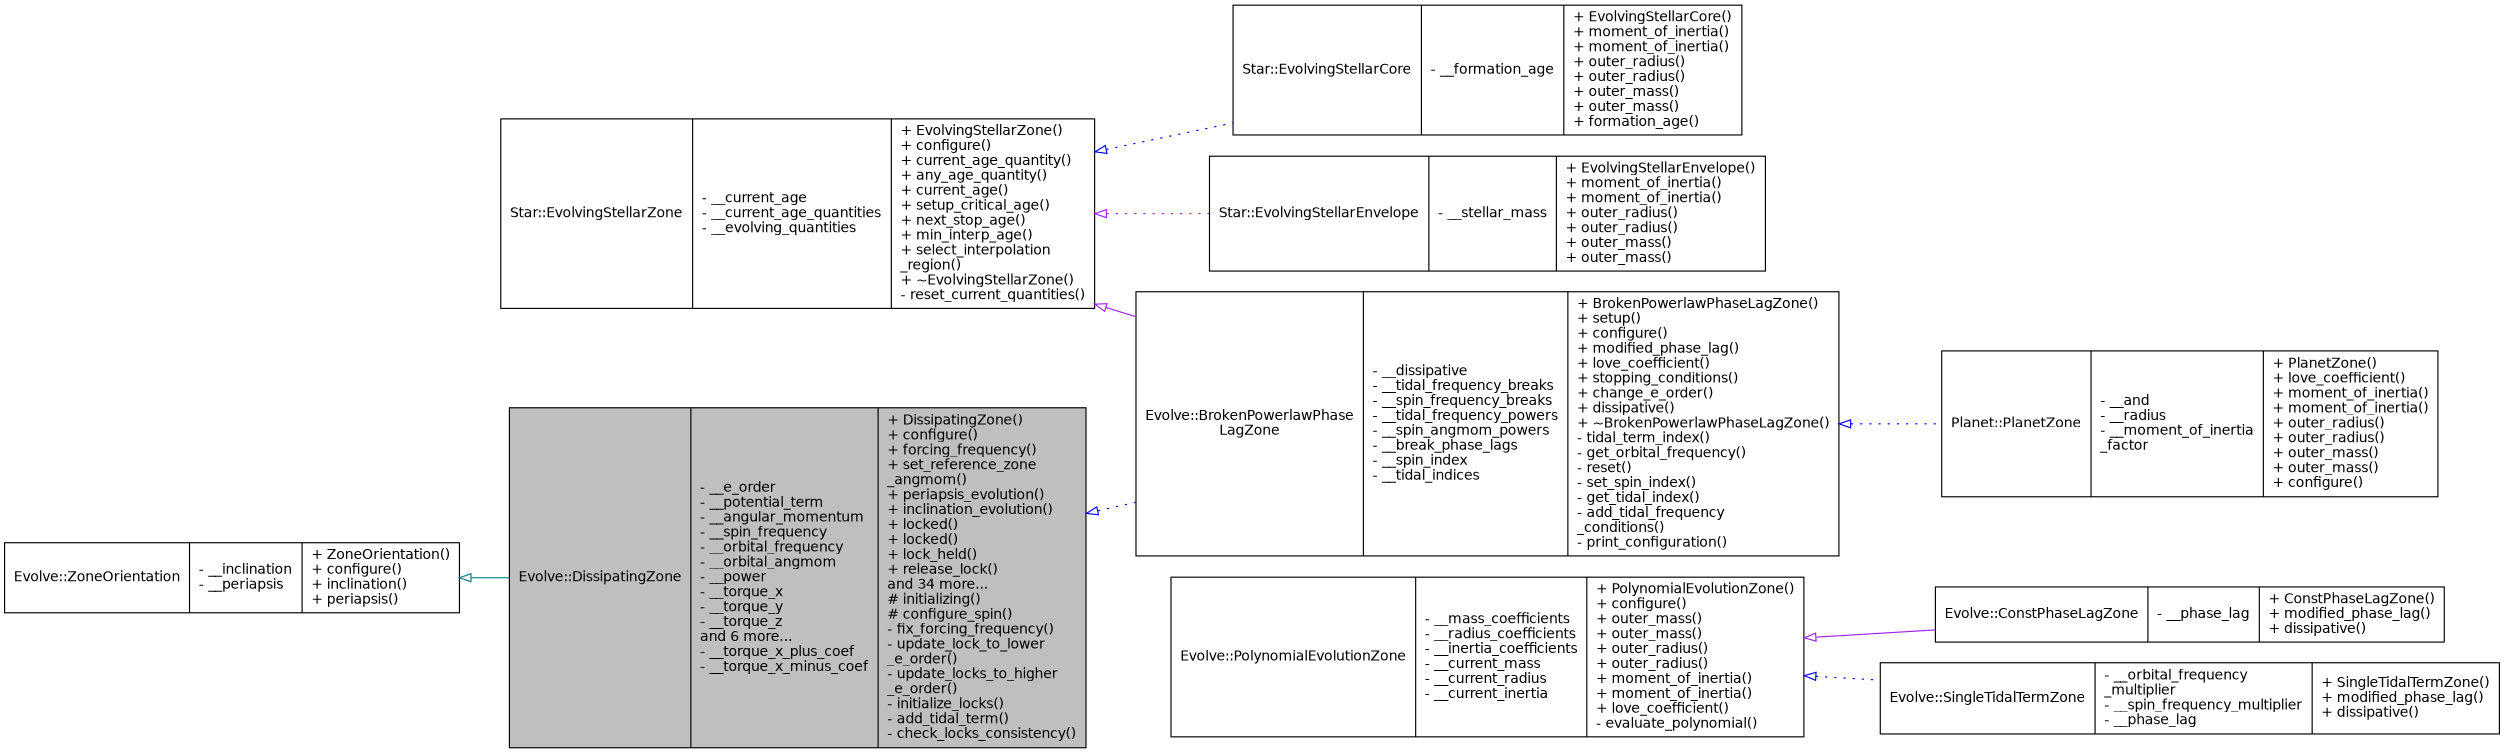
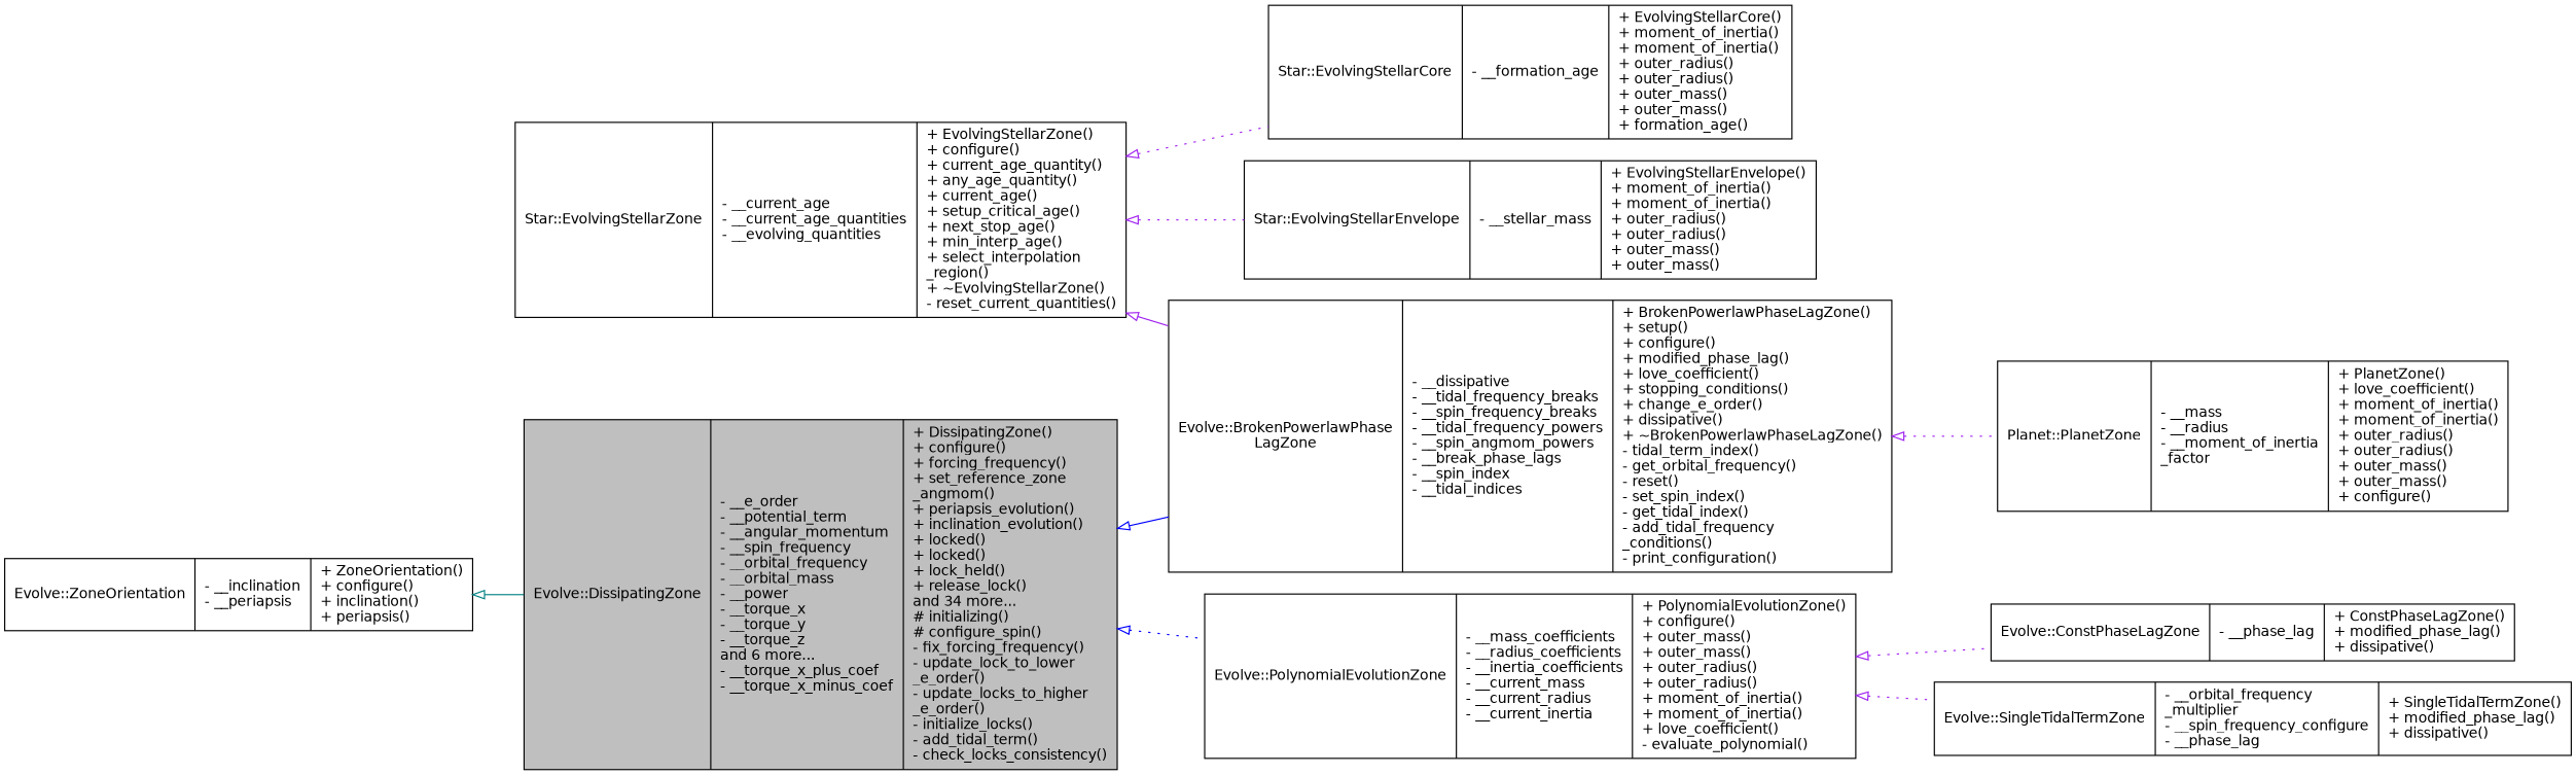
  digraph {
    rankdir=LR
    node [color=black fillcolor=white fontname=Helvetica fontsize=12 shape=record style=filled]
    edge [arrowtail=onormal color=blue dir=back fontname=Helvetica fontsize=12 labelfontname=Helvetica labelfontsize=12 style=dotted]
-   n1 [fillcolor=grey75 fontcolor=black height=0.2 label="{Evolve::DissipatingZone\n|- __e_order\l- __potential_term\l- __angular_momentum\l- __spin_frequency\l- __orbital_frequency\l- __orbital_angmom\l- __power\l- __torque_x\l- __torque_y\l- __torque_z\land 6 more...\l- __torque_x_plus_coef\l- __torque_x_minus_coef\l|+ DissipatingZone()\l+ configure()\l+ forcing_frequency()\l+ set_reference_zone\l_angmom()\l+ periapsis_evolution()\l+ inclination_evolution()\l+ locked()\l+ locked()\l+ lock_held()\l+ release_lock()\land 34 more...\l# initializing()\l# configure_spin()\l- fix_forcing_frequency()\l- update_lock_to_lower\l_e_order()\l- update_locks_to_higher\l_e_order()\l- initialize_locks()\l- add_tidal_term()\l- check_locks_consistency()\l}" width=0.4]
+   n1 [fillcolor=grey75 fontcolor=black height=0.2 label="{Evolve::DissipatingZone\n|- __e_order\l- __potential_term\l- __angular_momentum\l- __spin_frequency\l- __orbital_frequency\l- __orbital_mass\l- __power\l- __torque_x\l- __torque_y\l- __torque_z\land 6 more...\l- __torque_x_plus_coef\l- __torque_x_minus_coef\l|+ DissipatingZone()\l+ configure()\l+ forcing_frequency()\l+ set_reference_zone\l_angmom()\l+ periapsis_evolution()\l+ inclination_evolution()\l+ locked()\l+ locked()\l+ lock_held()\l+ release_lock()\land 34 more...\l# initializing()\l# configure_spin()\l- fix_forcing_frequency()\l- update_lock_to_lower\l_e_order()\l- update_locks_to_higher\l_e_order()\l- initialize_locks()\l- add_tidal_term()\l- check_locks_consistency()\l}" width=0.4]
    n2 [height=0.2 label="{Evolve::BrokenPowerlawPhase\lLagZone\n|- __dissipative\l- __tidal_frequency_breaks\l- __spin_frequency_breaks\l- __tidal_frequency_powers\l- __spin_angmom_powers\l- __break_phase_lags\l- __spin_index\l- __tidal_indices\l|+ BrokenPowerlawPhaseLagZone()\l+ setup()\l+ configure()\l+ modified_phase_lag()\l+ love_coefficient()\l+ stopping_conditions()\l+ change_e_order()\l+ dissipative()\l+ ~BrokenPowerlawPhaseLagZone()\l- tidal_term_index()\l- get_orbital_frequency()\l- reset()\l- set_spin_index()\l- get_tidal_index()\l- add_tidal_frequency\l_conditions()\l- print_configuration()\l}" width=0.4]
    n3 [height=0.2 label="{Evolve::PolynomialEvolutionZone\n|- __mass_coefficients\l- __radius_coefficients\l- __inertia_coefficients\l- __current_mass\l- __current_radius\l- __current_inertia\l|+ PolynomialEvolutionZone()\l+ configure()\l+ outer_mass()\l+ outer_mass()\l+ outer_radius()\l+ outer_radius()\l+ moment_of_inertia()\l+ moment_of_inertia()\l+ love_coefficient()\l- evaluate_polynomial()\l}" width=0.4]
-   n4 [height=0.2 label="{Planet::PlanetZone\n|- __and\l- __radius\l- __moment_of_inertia\l_factor\l|+ PlanetZone()\l+ love_coefficient()\l+ moment_of_inertia()\l+ moment_of_inertia()\l+ outer_radius()\l+ outer_radius()\l+ outer_mass()\l+ outer_mass()\l+ configure()\l}" width=0.4]
+   n4 [height=0.2 label="{Planet::PlanetZone\n|- __mass\l- __radius\l- __moment_of_inertia\l_factor\l|+ PlanetZone()\l+ love_coefficient()\l+ moment_of_inertia()\l+ moment_of_inertia()\l+ outer_radius()\l+ outer_radius()\l+ outer_mass()\l+ outer_mass()\l+ configure()\l}" width=0.4]
    n5 [height=0.2 label="{Evolve::ConstPhaseLagZone\n|- __phase_lag\l|+ ConstPhaseLagZone()\l+ modified_phase_lag()\l+ dissipative()\l}" width=0.4]
-   n6 [height=0.2 label="{Evolve::SingleTidalTermZone\n|- __orbital_frequency\l_multiplier\l- __spin_frequency_multiplier\l- __phase_lag\l|+ SingleTidalTermZone()\l+ modified_phase_lag()\l+ dissipative()\l}" width=0.4]
+   n6 [height=0.2 label="{Evolve::SingleTidalTermZone\n|- __orbital_frequency\l_multiplier\l- __spin_frequency_configure\l- __phase_lag\l|+ SingleTidalTermZone()\l+ modified_phase_lag()\l+ dissipative()\l}" width=0.4]
    n7 [height=0.2 label="{Evolve::ZoneOrientation\n|- __inclination\l- __periapsis\l|+ ZoneOrientation()\l+ configure()\l+ inclination()\l+ periapsis()\l}" width=0.4]
    n8 [height=0.2 label="{Star::EvolvingStellarZone\n|- __current_age\l- __current_age_quantities\l- __evolving_quantities\l|+ EvolvingStellarZone()\l+ configure()\l+ current_age_quantity()\l+ any_age_quantity()\l+ current_age()\l+ setup_critical_age()\l+ next_stop_age()\l+ min_interp_age()\l+ select_interpolation\l_region()\l+ ~EvolvingStellarZone()\l- reset_current_quantities()\l}" width=0.4]
    n9 [height=0.2 label="{Star::EvolvingStellarCore\n|- __formation_age\l|+ EvolvingStellarCore()\l+ moment_of_inertia()\l+ moment_of_inertia()\l+ outer_radius()\l+ outer_radius()\l+ outer_mass()\l+ outer_mass()\l+ formation_age()\l}" width=0.4]
    n10 [height=0.2 label="{Star::EvolvingStellarEnvelope\n|- __stellar_mass\l|+ EvolvingStellarEnvelope()\l+ moment_of_inertia()\l+ moment_of_inertia()\l+ outer_radius()\l+ outer_radius()\l+ outer_mass()\l+ outer_mass()\l}" width=0.4]
-   n1 -> n2
-   n2 -> n4
-   n3 -> n5 [color=purple style=solid]
-   n3 -> n6
+   n1 -> n2 [style=solid]
+   n1 -> n3
+   n2 -> n4 [color=purple]
+   n3 -> n5 [color=purple]
+   n3 -> n6 [color=purple]
    n7 -> n1 [color=teal style=solid]
    n8 -> n2 [color=purple style=solid]
-   n8 -> n9
+   n8 -> n9 [color=purple]
    n8 -> n10 [color=purple]
  }
